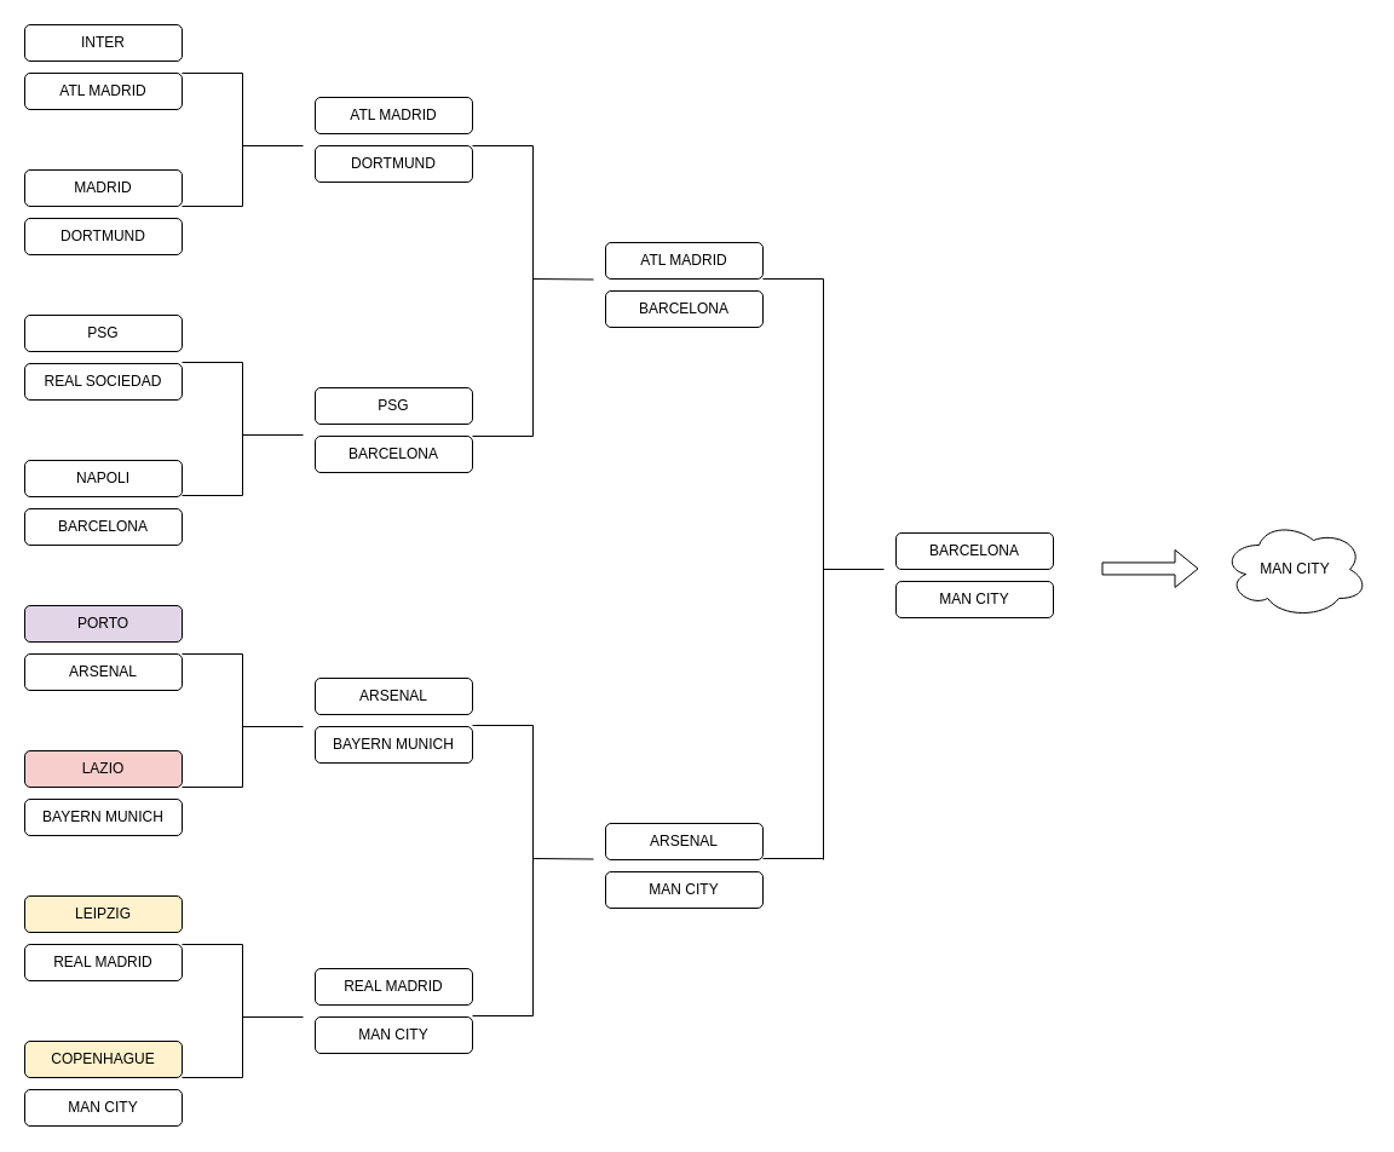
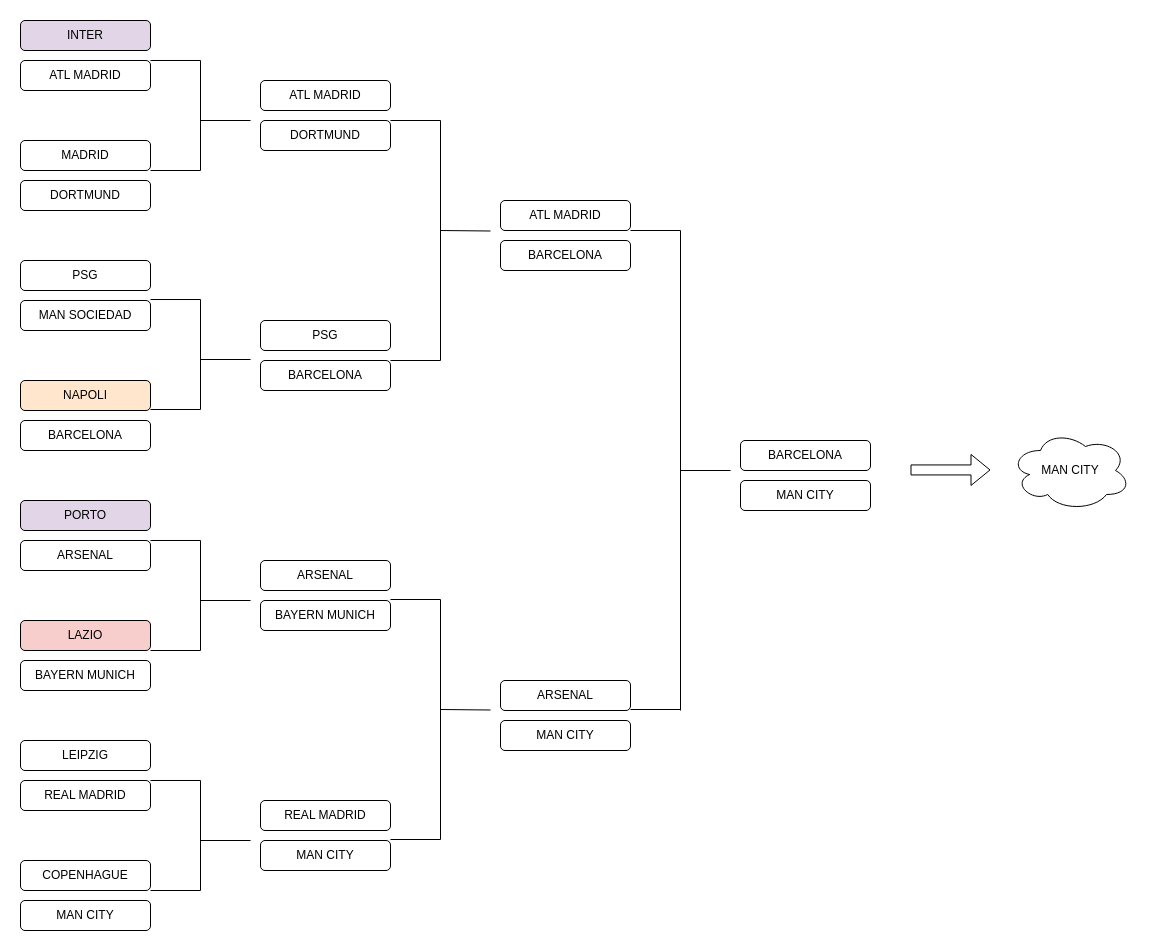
  <mxCell id="0" />
  <mxCell id="1" parent="0" />
- <mxCell id="2" value="INTER" style="rounded=1;whiteSpace=wrap;html=1;" vertex="1" parent="1"><mxGeometry x="20" y="20" width="130" height="30" as="geometry" /></mxCell>
+ <mxCell id="2" value="INTER" style="rounded=1;whiteSpace=wrap;html=1;fillColor=#e1d5e7;" vertex="1" parent="1"><mxGeometry x="20" y="20" width="130" height="30" as="geometry" /></mxCell>
  <mxCell id="3" value="ATL MADRID" style="rounded=1;whiteSpace=wrap;html=1;" vertex="1" parent="1"><mxGeometry x="20" y="60" width="130" height="30" as="geometry" /></mxCell>
  <mxCell id="4" value="MADRID" style="rounded=1;whiteSpace=wrap;html=1;" vertex="1" parent="1"><mxGeometry x="20" y="140" width="130" height="30" as="geometry" /></mxCell>
  <mxCell id="5" value="DORTMUND" style="rounded=1;whiteSpace=wrap;html=1;" vertex="1" parent="1"><mxGeometry x="20" y="180" width="130" height="30" as="geometry" /></mxCell>
  <mxCell id="6" value="PSG" style="rounded=1;whiteSpace=wrap;html=1;" vertex="1" parent="1"><mxGeometry x="20" y="260" width="130" height="30" as="geometry" /></mxCell>
- <mxCell id="7" value="REAL SOCIEDAD" style="rounded=1;whiteSpace=wrap;html=1;" vertex="1" parent="1"><mxGeometry x="20" y="300" width="130" height="30" as="geometry" /></mxCell>
- <mxCell id="8" value="NAPOLI" style="rounded=1;whiteSpace=wrap;html=1;" vertex="1" parent="1"><mxGeometry x="20" y="380" width="130" height="30" as="geometry" /></mxCell>
+ <mxCell id="7" value="MAN SOCIEDAD" style="rounded=1;whiteSpace=wrap;html=1;" vertex="1" parent="1"><mxGeometry x="20" y="300" width="130" height="30" as="geometry" /></mxCell>
+ <mxCell id="8" value="NAPOLI" style="rounded=1;whiteSpace=wrap;html=1;fillColor=#ffe6cc;" vertex="1" parent="1"><mxGeometry x="20" y="380" width="130" height="30" as="geometry" /></mxCell>
  <mxCell id="9" value="BARCELONA" style="rounded=1;whiteSpace=wrap;html=1;" vertex="1" parent="1"><mxGeometry x="20" y="420" width="130" height="30" as="geometry" /></mxCell>
  <mxCell id="10" value="PORTO" style="rounded=1;whiteSpace=wrap;html=1;fillColor=#e1d5e7;" vertex="1" parent="1"><mxGeometry x="20" y="500" width="130" height="30" as="geometry" /></mxCell>
  <mxCell id="11" value="ARSENAL" style="rounded=1;whiteSpace=wrap;html=1;" vertex="1" parent="1"><mxGeometry x="20" y="540" width="130" height="30" as="geometry" /></mxCell>
  <mxCell id="12" value="LAZIO" style="rounded=1;whiteSpace=wrap;html=1;fillColor=#f8cecc;" vertex="1" parent="1"><mxGeometry x="20" y="620" width="130" height="30" as="geometry" /></mxCell>
  <mxCell id="13" value="BAYERN MUNICH" style="rounded=1;whiteSpace=wrap;html=1;" vertex="1" parent="1"><mxGeometry x="20" y="660" width="130" height="30" as="geometry" /></mxCell>
- <mxCell id="14" value="LEIPZIG" style="rounded=1;whiteSpace=wrap;html=1;fillColor=#fff2cc;" vertex="1" parent="1"><mxGeometry x="20" y="740" width="130" height="30" as="geometry" /></mxCell>
+ <mxCell id="14" value="LEIPZIG" style="rounded=1;whiteSpace=wrap;html=1;" vertex="1" parent="1"><mxGeometry x="20" y="740" width="130" height="30" as="geometry" /></mxCell>
  <mxCell id="15" value="REAL MADRID" style="rounded=1;whiteSpace=wrap;html=1;" vertex="1" parent="1"><mxGeometry x="20" y="780" width="130" height="30" as="geometry" /></mxCell>
- <mxCell id="16" value="COPENHAGUE" style="rounded=1;whiteSpace=wrap;html=1;fillColor=#fff2cc;" vertex="1" parent="1"><mxGeometry x="20" y="860" width="130" height="30" as="geometry" /></mxCell>
+ <mxCell id="16" value="COPENHAGUE" style="rounded=1;whiteSpace=wrap;html=1;" vertex="1" parent="1"><mxGeometry x="20" y="860" width="130" height="30" as="geometry" /></mxCell>
  <mxCell id="17" value="MAN CITY" style="rounded=1;whiteSpace=wrap;html=1;" vertex="1" parent="1"><mxGeometry x="20" y="900" width="130" height="30" as="geometry" /></mxCell>
  <mxCell id="18" value="ATL MADRID" style="rounded=1;whiteSpace=wrap;html=1;" vertex="1" parent="1"><mxGeometry x="260" y="80" width="130" height="30" as="geometry" /></mxCell>
  <mxCell id="19" value="DORTMUND" style="rounded=1;whiteSpace=wrap;html=1;" vertex="1" parent="1"><mxGeometry x="260" y="120" width="130" height="30" as="geometry" /></mxCell>
  <mxCell id="20" value="PSG" style="rounded=1;whiteSpace=wrap;html=1;" vertex="1" parent="1"><mxGeometry x="260" y="320" width="130" height="30" as="geometry" /></mxCell>
  <mxCell id="21" value="BARCELONA" style="rounded=1;whiteSpace=wrap;html=1;" vertex="1" parent="1"><mxGeometry x="260" y="360" width="130" height="30" as="geometry" /></mxCell>
  <mxCell id="22" value="ARSENAL" style="rounded=1;whiteSpace=wrap;html=1;" vertex="1" parent="1"><mxGeometry x="260" y="560" width="130" height="30" as="geometry" /></mxCell>
  <mxCell id="23" value="BAYERN MUNICH" style="rounded=1;whiteSpace=wrap;html=1;" vertex="1" parent="1"><mxGeometry x="260" y="600" width="130" height="30" as="geometry" /></mxCell>
  <mxCell id="24" value="REAL MADRID" style="rounded=1;whiteSpace=wrap;html=1;" vertex="1" parent="1"><mxGeometry x="260" y="800" width="130" height="30" as="geometry" /></mxCell>
  <mxCell id="25" value="MAN CITY" style="rounded=1;whiteSpace=wrap;html=1;" vertex="1" parent="1"><mxGeometry x="260" y="840" width="130" height="30" as="geometry" /></mxCell>
  <mxCell id="26" value="" style="endArrow=none;html=1;" edge="1" parent="1"><mxGeometry width="50" height="50" relative="1" as="geometry"><mxPoint x="200" y="60" as="sourcePoint" /><mxPoint x="150" y="60" as="targetPoint" /></mxGeometry></mxCell>
  <mxCell id="27" value="" style="endArrow=none;html=1;" edge="1" parent="1"><mxGeometry width="50" height="50" relative="1" as="geometry"><mxPoint x="200" y="170" as="sourcePoint" /><mxPoint x="150" y="170" as="targetPoint" /></mxGeometry></mxCell>
  <mxCell id="28" value="" style="endArrow=none;html=1;" edge="1" parent="1"><mxGeometry width="50" height="50" relative="1" as="geometry"><mxPoint x="200" y="170" as="sourcePoint" /><mxPoint x="200" y="60" as="targetPoint" /></mxGeometry></mxCell>
  <mxCell id="29" value="" style="endArrow=none;html=1;" edge="1" parent="1"><mxGeometry width="50" height="50" relative="1" as="geometry"><mxPoint x="200" y="120" as="sourcePoint" /><mxPoint x="250" y="120" as="targetPoint" /></mxGeometry></mxCell>
  <mxCell id="30" value="" style="endArrow=none;html=1;" edge="1" parent="1"><mxGeometry width="50" height="50" relative="1" as="geometry"><mxPoint x="200" y="299" as="sourcePoint" /><mxPoint x="150" y="299" as="targetPoint" /></mxGeometry></mxCell>
  <mxCell id="31" value="" style="endArrow=none;html=1;" edge="1" parent="1"><mxGeometry width="50" height="50" relative="1" as="geometry"><mxPoint x="200" y="409" as="sourcePoint" /><mxPoint x="150" y="409" as="targetPoint" /></mxGeometry></mxCell>
  <mxCell id="32" value="" style="endArrow=none;html=1;" edge="1" parent="1"><mxGeometry width="50" height="50" relative="1" as="geometry"><mxPoint x="200" y="409" as="sourcePoint" /><mxPoint x="200" y="299" as="targetPoint" /></mxGeometry></mxCell>
  <mxCell id="33" value="" style="endArrow=none;html=1;" edge="1" parent="1"><mxGeometry width="50" height="50" relative="1" as="geometry"><mxPoint x="200" y="359" as="sourcePoint" /><mxPoint x="250" y="359" as="targetPoint" /></mxGeometry></mxCell>
  <mxCell id="34" value="" style="endArrow=none;html=1;" edge="1" parent="1"><mxGeometry width="50" height="50" relative="1" as="geometry"><mxPoint x="200" y="540" as="sourcePoint" /><mxPoint x="150" y="540" as="targetPoint" /></mxGeometry></mxCell>
  <mxCell id="35" value="" style="endArrow=none;html=1;" edge="1" parent="1"><mxGeometry width="50" height="50" relative="1" as="geometry"><mxPoint x="200" y="650" as="sourcePoint" /><mxPoint x="150" y="650" as="targetPoint" /></mxGeometry></mxCell>
  <mxCell id="36" value="" style="endArrow=none;html=1;" edge="1" parent="1"><mxGeometry width="50" height="50" relative="1" as="geometry"><mxPoint x="200" y="650" as="sourcePoint" /><mxPoint x="200" y="540" as="targetPoint" /></mxGeometry></mxCell>
  <mxCell id="37" value="" style="endArrow=none;html=1;" edge="1" parent="1"><mxGeometry width="50" height="50" relative="1" as="geometry"><mxPoint x="200" y="600" as="sourcePoint" /><mxPoint x="250" y="600" as="targetPoint" /></mxGeometry></mxCell>
  <mxCell id="38" value="" style="endArrow=none;html=1;" edge="1" parent="1"><mxGeometry width="50" height="50" relative="1" as="geometry"><mxPoint x="200" y="780" as="sourcePoint" /><mxPoint x="150" y="780" as="targetPoint" /></mxGeometry></mxCell>
  <mxCell id="39" value="" style="endArrow=none;html=1;" edge="1" parent="1"><mxGeometry width="50" height="50" relative="1" as="geometry"><mxPoint x="200" y="890" as="sourcePoint" /><mxPoint x="150" y="890" as="targetPoint" /></mxGeometry></mxCell>
  <mxCell id="40" value="" style="endArrow=none;html=1;" edge="1" parent="1"><mxGeometry width="50" height="50" relative="1" as="geometry"><mxPoint x="200" y="890" as="sourcePoint" /><mxPoint x="200" y="780" as="targetPoint" /></mxGeometry></mxCell>
  <mxCell id="41" value="" style="endArrow=none;html=1;" edge="1" parent="1"><mxGeometry width="50" height="50" relative="1" as="geometry"><mxPoint x="200" y="840" as="sourcePoint" /><mxPoint x="250" y="840" as="targetPoint" /></mxGeometry></mxCell>
  <mxCell id="42" value="ATL MADRID" style="rounded=1;whiteSpace=wrap;html=1;" vertex="1" parent="1"><mxGeometry x="500" y="200" width="130" height="30" as="geometry" /></mxCell>
  <mxCell id="43" value="BARCELONA" style="rounded=1;whiteSpace=wrap;html=1;" vertex="1" parent="1"><mxGeometry x="500" y="240" width="130" height="30" as="geometry" /></mxCell>
  <mxCell id="44" value="ARSENAL" style="rounded=1;whiteSpace=wrap;html=1;" vertex="1" parent="1"><mxGeometry x="500" y="680" width="130" height="30" as="geometry" /></mxCell>
  <mxCell id="45" value="MAN CITY" style="rounded=1;whiteSpace=wrap;html=1;" vertex="1" parent="1"><mxGeometry x="500" y="720" width="130" height="30" as="geometry" /></mxCell>
  <mxCell id="46" value="" style="endArrow=none;html=1;" edge="1" parent="1"><mxGeometry width="50" height="50" relative="1" as="geometry"><mxPoint x="390" y="120" as="sourcePoint" /><mxPoint x="440" y="120" as="targetPoint" /></mxGeometry></mxCell>
  <mxCell id="47" value="" style="endArrow=none;html=1;" edge="1" parent="1"><mxGeometry width="50" height="50" relative="1" as="geometry"><mxPoint x="390" y="360" as="sourcePoint" /><mxPoint x="440" y="360" as="targetPoint" /></mxGeometry></mxCell>
  <mxCell id="48" value="" style="endArrow=none;html=1;" edge="1" parent="1"><mxGeometry width="50" height="50" relative="1" as="geometry"><mxPoint x="440" y="360" as="sourcePoint" /><mxPoint x="440" y="120" as="targetPoint" /></mxGeometry></mxCell>
  <mxCell id="49" value="" style="endArrow=none;html=1;" edge="1" parent="1"><mxGeometry width="50" height="50" relative="1" as="geometry"><mxPoint x="440" y="230" as="sourcePoint" /><mxPoint x="490" y="230.5" as="targetPoint" /></mxGeometry></mxCell>
  <mxCell id="50" value="" style="endArrow=none;html=1;" edge="1" parent="1"><mxGeometry width="50" height="50" relative="1" as="geometry"><mxPoint x="390" y="599" as="sourcePoint" /><mxPoint x="440" y="599" as="targetPoint" /></mxGeometry></mxCell>
  <mxCell id="51" value="" style="endArrow=none;html=1;" edge="1" parent="1"><mxGeometry width="50" height="50" relative="1" as="geometry"><mxPoint x="390" y="839" as="sourcePoint" /><mxPoint x="440" y="839" as="targetPoint" /></mxGeometry></mxCell>
  <mxCell id="52" value="" style="endArrow=none;html=1;" edge="1" parent="1"><mxGeometry width="50" height="50" relative="1" as="geometry"><mxPoint x="440" y="839" as="sourcePoint" /><mxPoint x="440" y="599" as="targetPoint" /></mxGeometry></mxCell>
  <mxCell id="53" value="" style="endArrow=none;html=1;" edge="1" parent="1"><mxGeometry width="50" height="50" relative="1" as="geometry"><mxPoint x="440" y="709" as="sourcePoint" /><mxPoint x="490" y="709.5" as="targetPoint" /></mxGeometry></mxCell>
  <mxCell id="54" value="BARCELONA" style="rounded=1;whiteSpace=wrap;html=1;" vertex="1" parent="1"><mxGeometry x="740" y="440" width="130" height="30" as="geometry" /></mxCell>
  <mxCell id="55" value="MAN CITY" style="rounded=1;whiteSpace=wrap;html=1;" vertex="1" parent="1"><mxGeometry x="740" y="480" width="130" height="30" as="geometry" /></mxCell>
  <mxCell id="56" value="" style="endArrow=none;html=1;" edge="1" parent="1"><mxGeometry width="50" height="50" relative="1" as="geometry"><mxPoint x="630" y="230" as="sourcePoint" /><mxPoint x="680" y="230" as="targetPoint" /></mxGeometry></mxCell>
  <mxCell id="57" value="" style="endArrow=none;html=1;" edge="1" parent="1"><mxGeometry width="50" height="50" relative="1" as="geometry"><mxPoint x="630" y="709" as="sourcePoint" /><mxPoint x="680" y="709" as="targetPoint" /></mxGeometry></mxCell>
  <mxCell id="58" value="" style="endArrow=none;html=1;" edge="1" parent="1"><mxGeometry width="50" height="50" relative="1" as="geometry"><mxPoint x="680" y="710" as="sourcePoint" /><mxPoint x="680" y="230" as="targetPoint" /></mxGeometry></mxCell>
  <mxCell id="59" value="" style="endArrow=none;html=1;" edge="1" parent="1"><mxGeometry width="50" height="50" relative="1" as="geometry"><mxPoint x="680" y="470" as="sourcePoint" /><mxPoint x="730" y="470" as="targetPoint" /></mxGeometry></mxCell>
  <mxCell id="60" value="MAN CITY" style="ellipse;shape=cloud;whiteSpace=wrap;html=1;" vertex="1" parent="1"><mxGeometry x="1010" y="430" width="120" height="80" as="geometry" /></mxCell>
  <mxCell id="61" value="" style="shape=flexArrow;endArrow=classic;html=1;" edge="1" parent="1"><mxGeometry width="50" height="50" relative="1" as="geometry"><mxPoint x="910" y="469.44" as="sourcePoint" /><mxPoint x="990" y="469.44" as="targetPoint" /></mxGeometry></mxCell>
